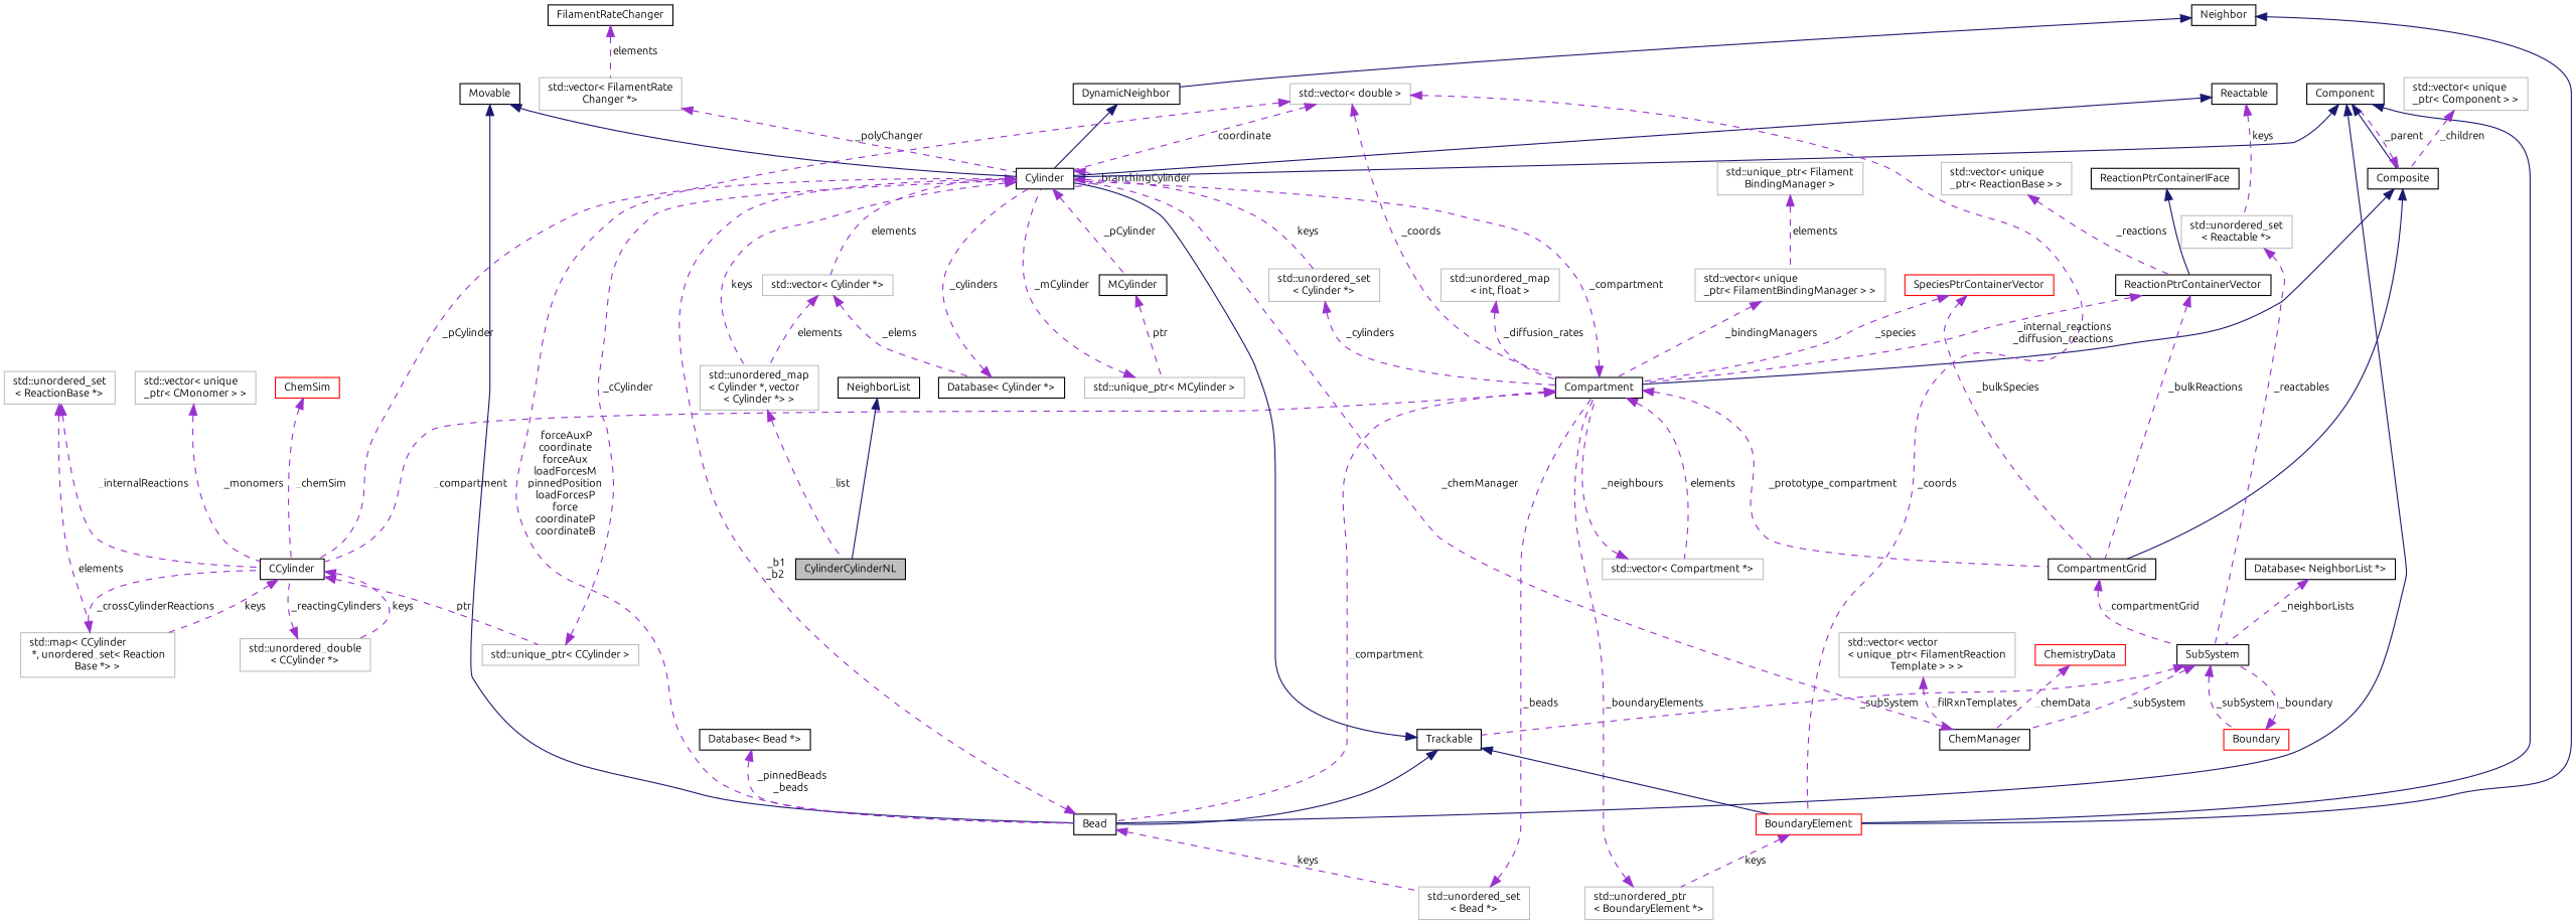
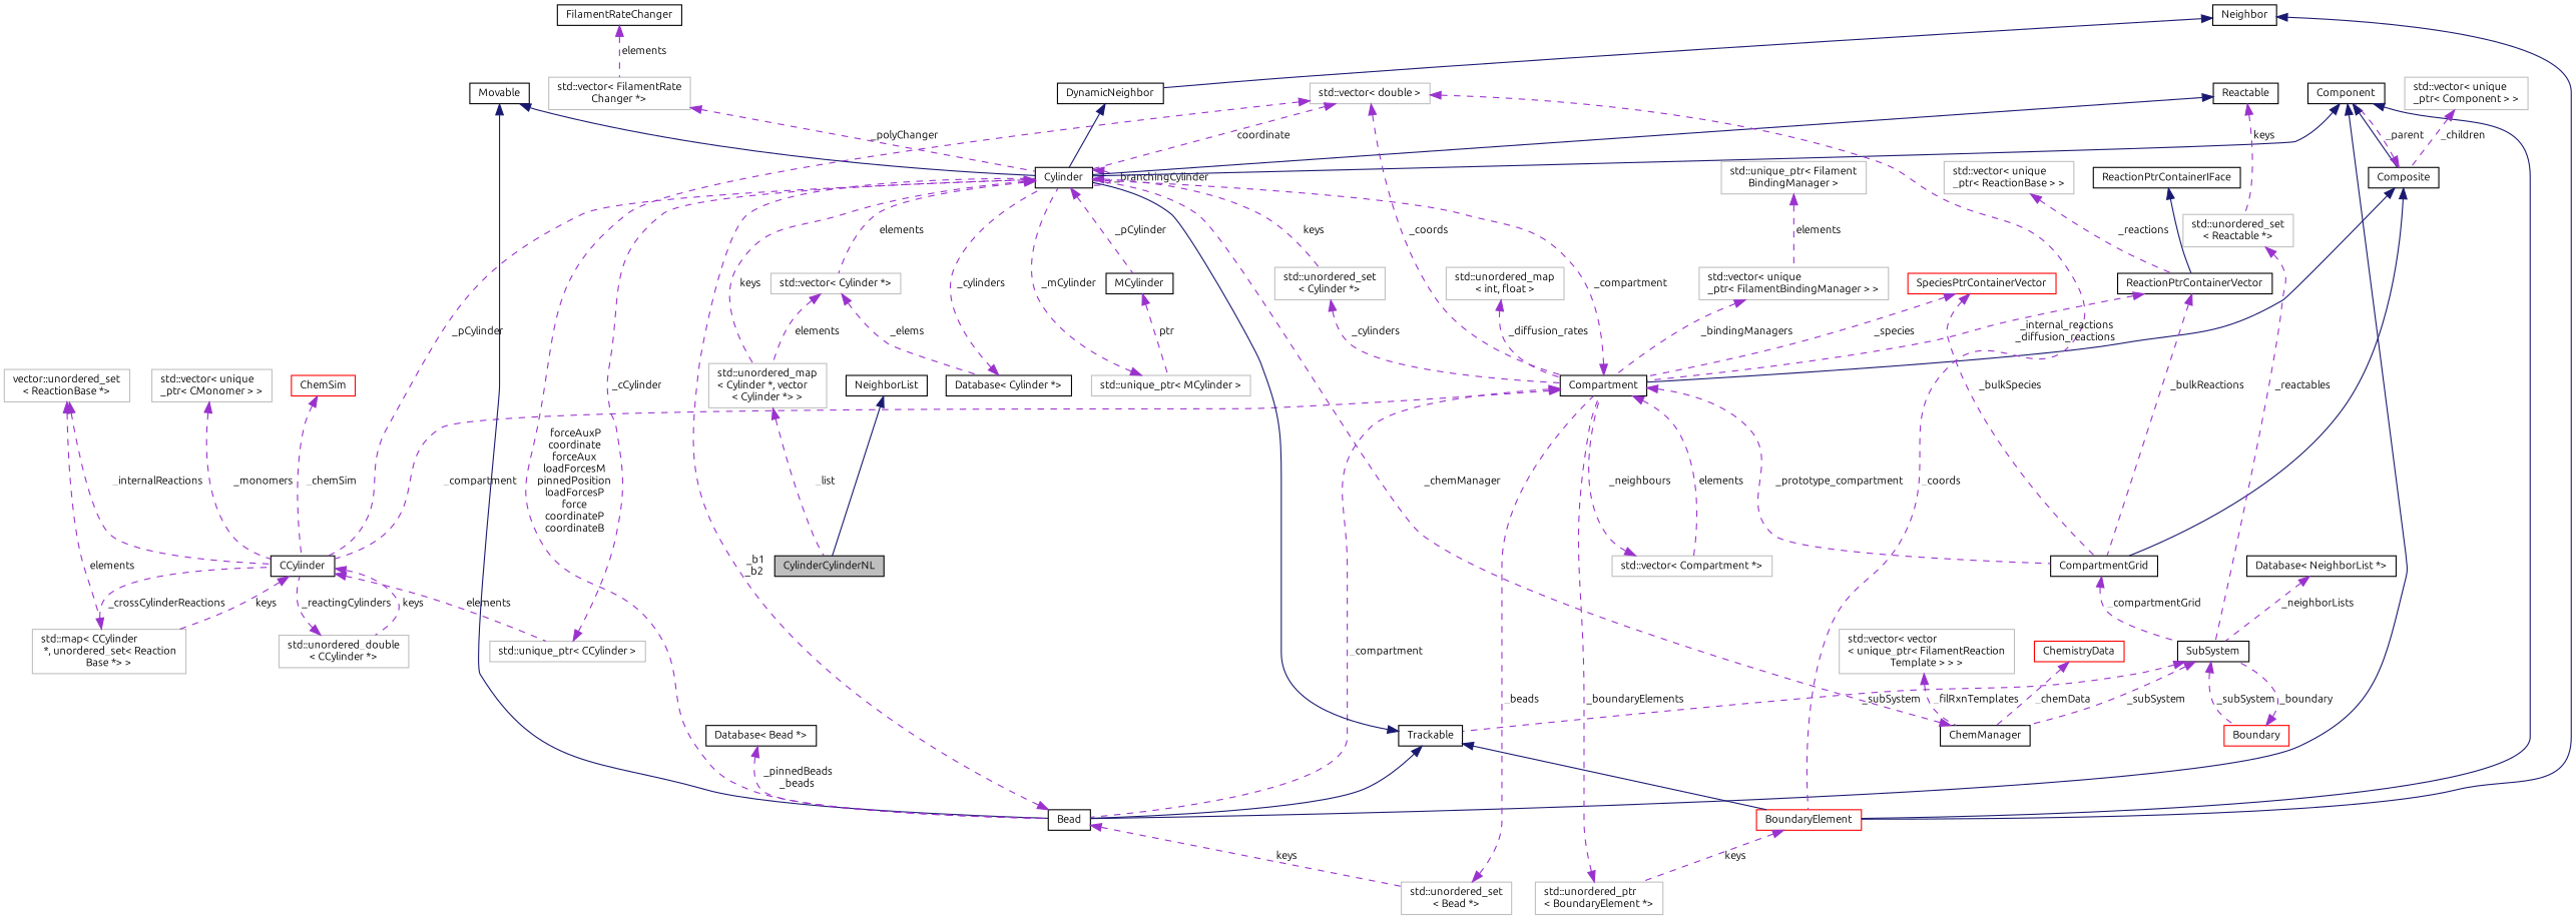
  digraph {
    fontname=Ubuntu
    node [color=black fillcolor=white fontname=Ubuntu fontsize=10 shape=record style=filled]
    edge [color=darkorchid3 dir=back fontname=Ubuntu fontsize=10 labelfontname=Helvetica labelfontsize=10 style=dashed]
    n1 [fillcolor=grey75 fontcolor=black height=0.2 label=CylinderCylinderNL width=0.4]
    n2 [height=0.2 label=NeighborList width=0.4]
    n3 [color=grey75 height=0.2 label="std::unordered_map\l\< Cylinder *, vector\l\< Cylinder *\> \>" width=0.4]
    n4 [height=0.2 label=Cylinder width=0.4]
    n5 [color=grey75 height=0.2 label="std::unordered_set\l\< Cylinder *\>" width=0.4]
    n6 [height=0.2 label=CCylinder width=0.4]
    n7 [color=grey75 height=0.2 label="std::vector\< Cylinder *\>" width=0.4]
    n8 [height=0.2 label=MCylinder width=0.4]
    n9 [height=0.2 label=Compartment width=0.4]
    n10 [color=grey75 height=0.2 label="std::unique_ptr\< CCylinder \>" width=0.4]
    n11 [color=grey75 height=0.2 label="std::map\< CCylinder\l *, unordered_set\< Reaction\lBase *\> \>" width=0.4]
    n12 [color=grey75 height=0.2 label="std::unordered_double\l\< CCylinder *\>" width=0.4]
    n13 [height=0.2 label="Database\< Cylinder *\>" width=0.4]
    n14 [color=grey75 height=0.2 label="std::unique_ptr\< MCylinder \>" width=0.4]
    n15 [height=0.2 label=Component width=0.4]
    n16 [height=0.2 label=Composite width=0.4]
    n17 [height=0.2 label=Bead width=0.4]
    n18 [color=red height=0.2 label=BoundaryElement width=0.4]
    n19 [height=0.2 label=CompartmentGrid width=0.4]
    n20 [color=grey75 height=0.2 label="std::unordered_set\l\< Bead *\>" width=0.4]
    n21 [color=grey75 height=0.2 label="std::unordered_ptr\l\< BoundaryElement *\>" width=0.4]
    n22 [height=0.2 label=SubSystem width=0.4]
    n23 [color=grey75 height=0.2 label="std::vector\< Compartment *\>" width=0.4]
    n24 [color=grey75 height=0.2 label="std::vector\< unique\l_ptr\< Component \> \>" width=0.4]
    n25 [height=0.2 label=Trackable width=0.4]
    n26 [color=red height=0.2 label=Boundary width=0.4]
    n27 [height=0.2 label=ChemManager width=0.4]
    n28 [height=0.2 label=Movable width=0.4]
    n29 [color=grey75 height=0.2 label="std::unordered_set\l\< Reactable *\>" width=0.4]
    n30 [height=0.2 label=Reactable width=0.4]
    n31 [height=0.2 label="Database\< Bead *\>" width=0.4]
    n32 [color=grey75 height=0.2 label="std::vector\< double \>" width=0.4]
    n33 [height=0.2 label=Neighbor width=0.4]
    n34 [height=0.2 label=DynamicNeighbor width=0.4]
    n35 [height=0.2 label=ReactionPtrContainerVector width=0.4]
    n36 [height=0.2 label=ReactionPtrContainerIFace width=0.4]
    n37 [color=grey75 height=0.2 label="std::vector\< unique\l_ptr\< ReactionBase \> \>" width=0.4]
    n38 [color=grey75 height=0.2 label="std::unordered_map\l\< int, float \>" width=0.4]
    n39 [color=grey75 height=0.2 label="std::vector\< unique\l_ptr\< FilamentBindingManager \> \>" width=0.4]
    n40 [color=grey75 height=0.2 label="std::unique_ptr\< Filament\lBindingManager \>" width=0.4]
    n41 [color=red height=0.2 label=SpeciesPtrContainerVector width=0.4]
    n42 [height=0.2 label="Database\< NeighborList *\>" width=0.4]
    n43 [color=grey75 height=0.2 label="std::vector\< FilamentRate\lChanger *\>" width=0.4]
    n44 [height=0.2 label=FilamentRateChanger width=0.4]
-   n45 [color=grey75 height=0.2 label="std::unordered_set\l\< ReactionBase *\>" width=0.4]
+   n45 [color=grey75 height=0.2 label="vector::unordered_set\l\< ReactionBase *\>" width=0.4]
    n46 [color=grey75 height=0.2 label="std::vector\< unique\l_ptr\< CMonomer \> \>" width=0.4]
    n47 [color=red height=0.2 label=ChemSim width=0.4]
    n48 [color=grey75 height=0.2 label="std::vector\< vector\l\< unique_ptr\< FilamentReaction\lTemplate \> \> \>" width=0.4]
    n49 [color=red height=0.2 label=ChemistryData width=0.4]
    n2 -> n1 [color=midnightblue style=solid]
    n3 -> n1 [label=" _list"]
    n4 -> n3 [label=" keys"]
    n4 -> n4 [label=" _branchingCylinder"]
    n4 -> n5 [label=" keys"]
    n4 -> n6 [label=" _pCylinder"]
    n4 -> n7 [label=" elements"]
    n4 -> n8 [label=" _pCylinder"]
    n5 -> n9 [label=" _cylinders"]
-   n6 -> n10 [label=" ptr"]
+   n6 -> n10 [label=" elements"]
    n6 -> n11 [label=" keys"]
    n6 -> n12 [label=" keys"]
    n7 -> n3 [label=" elements"]
    n7 -> n13 [label=" _elems"]
    n8 -> n14 [label=" ptr"]
    n9 -> n4 [label=" _compartment"]
    n9 -> n6 [label=" _compartment"]
    n9 -> n17 [label=" _compartment"]
    n9 -> n19 [label=" _prototype_compartment"]
    n9 -> n23 [label=" elements"]
    n10 -> n4 [label=" _cCylinder"]
    n11 -> n6 [label=" _crossCylinderReactions"]
    n12 -> n6 [label=" _reactingCylinders"]
    n13 -> n4 [label=" _cylinders"]
    n14 -> n4 [label=" _mCylinder"]
    n15 -> n4 [color=midnightblue style=solid]
    n15 -> n16 [color=midnightblue style=solid]
    n15 -> n17 [color=midnightblue style=solid]
    n15 -> n18 [color=midnightblue style=solid]
    n16 -> n9 [color=midnightblue style=solid]
    n16 -> n15 [label=" _parent"]
    n16 -> n19 [color=midnightblue style=solid]
    n17 -> n4 [label=" _b1\n_b2"]
    n17 -> n20 [label=" keys"]
    n18 -> n21 [label=" keys"]
    n19 -> n22 [label=" _compartmentGrid"]
    n20 -> n9 [label=" _beads"]
    n21 -> n9 [label=" _boundaryElements"]
    n22 -> n25 [label=" _subSystem"]
    n22 -> n26 [label=" _subSystem"]
    n22 -> n27 [label=" _subSystem"]
    n23 -> n9 [label=" _neighbours"]
    n24 -> n16 [label=" _children"]
    n25 -> n4 [color=midnightblue style=solid]
    n25 -> n17 [color=midnightblue style=solid]
    n25 -> n18 [color=midnightblue style=solid]
    n26 -> n22 [label=" _boundary"]
    n27 -> n4 [label=" _chemManager"]
    n28 -> n4 [color=midnightblue style=solid]
    n28 -> n17 [color=midnightblue style=solid]
    n29 -> n22 [label=" _reactables"]
    n30 -> n4 [color=midnightblue style=solid]
    n30 -> n29 [label=" keys"]
    n31 -> n17 [label=" _pinnedBeads\n_beads"]
    n32 -> n4 [label=" coordinate"]
    n32 -> n9 [label=" _coords"]
    n32 -> n17 [label=" forceAuxP\ncoordinate\nforceAux\nloadForcesM\npinnedPosition\nloadForcesP\nforce\ncoordinateP\ncoordinateB"]
    n32 -> n18 [label=" _coords"]
    n33 -> n18 [color=midnightblue style=solid]
    n33 -> n34 [color=midnightblue style=solid]
    n34 -> n4 [color=midnightblue style=solid]
    n35 -> n9 [label=" _internal_reactions\n_diffusion_reactions"]
    n35 -> n19 [label=" _bulkReactions"]
    n36 -> n35 [color=midnightblue style=solid]
    n37 -> n35 [label=" _reactions"]
    n38 -> n9 [label=" _diffusion_rates"]
    n39 -> n9 [label=" _bindingManagers"]
    n40 -> n39 [label=" elements"]
    n41 -> n9 [label=" _species"]
    n41 -> n19 [label=" _bulkSpecies"]
    n42 -> n22 [label=" _neighborLists"]
    n43 -> n4 [label=" _polyChanger"]
    n44 -> n43 [label=" elements"]
    n45 -> n6 [label=" _internalReactions"]
    n45 -> n11 [label=" elements"]
    n46 -> n6 [label=" _monomers"]
    n47 -> n6 [label=" _chemSim"]
    n48 -> n27 [label=" _filRxnTemplates"]
    n49 -> n27 [label=" _chemData"]
  }
